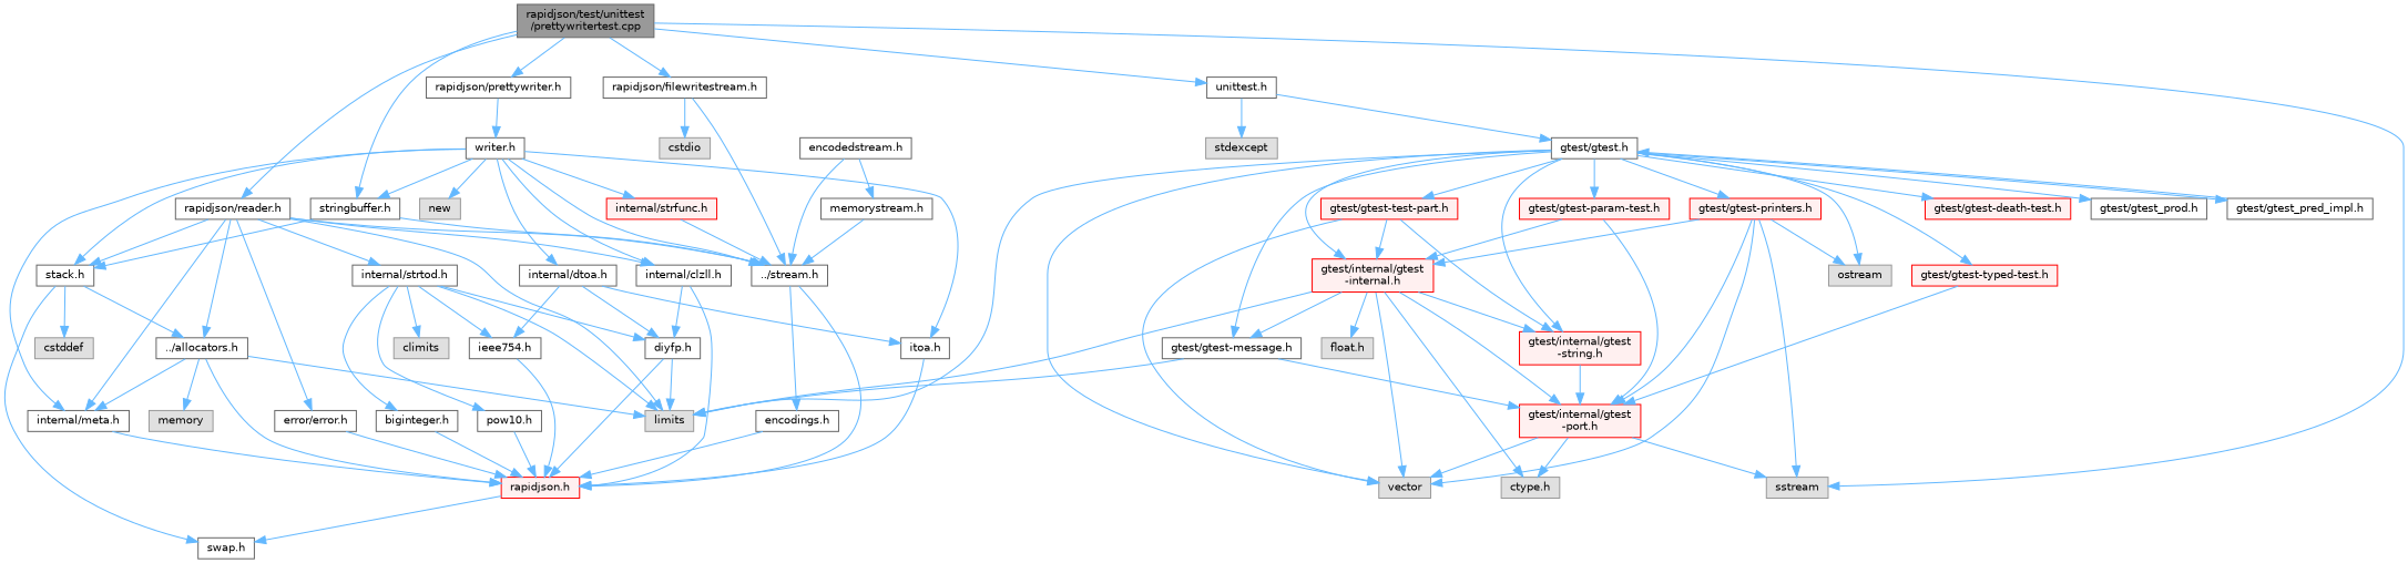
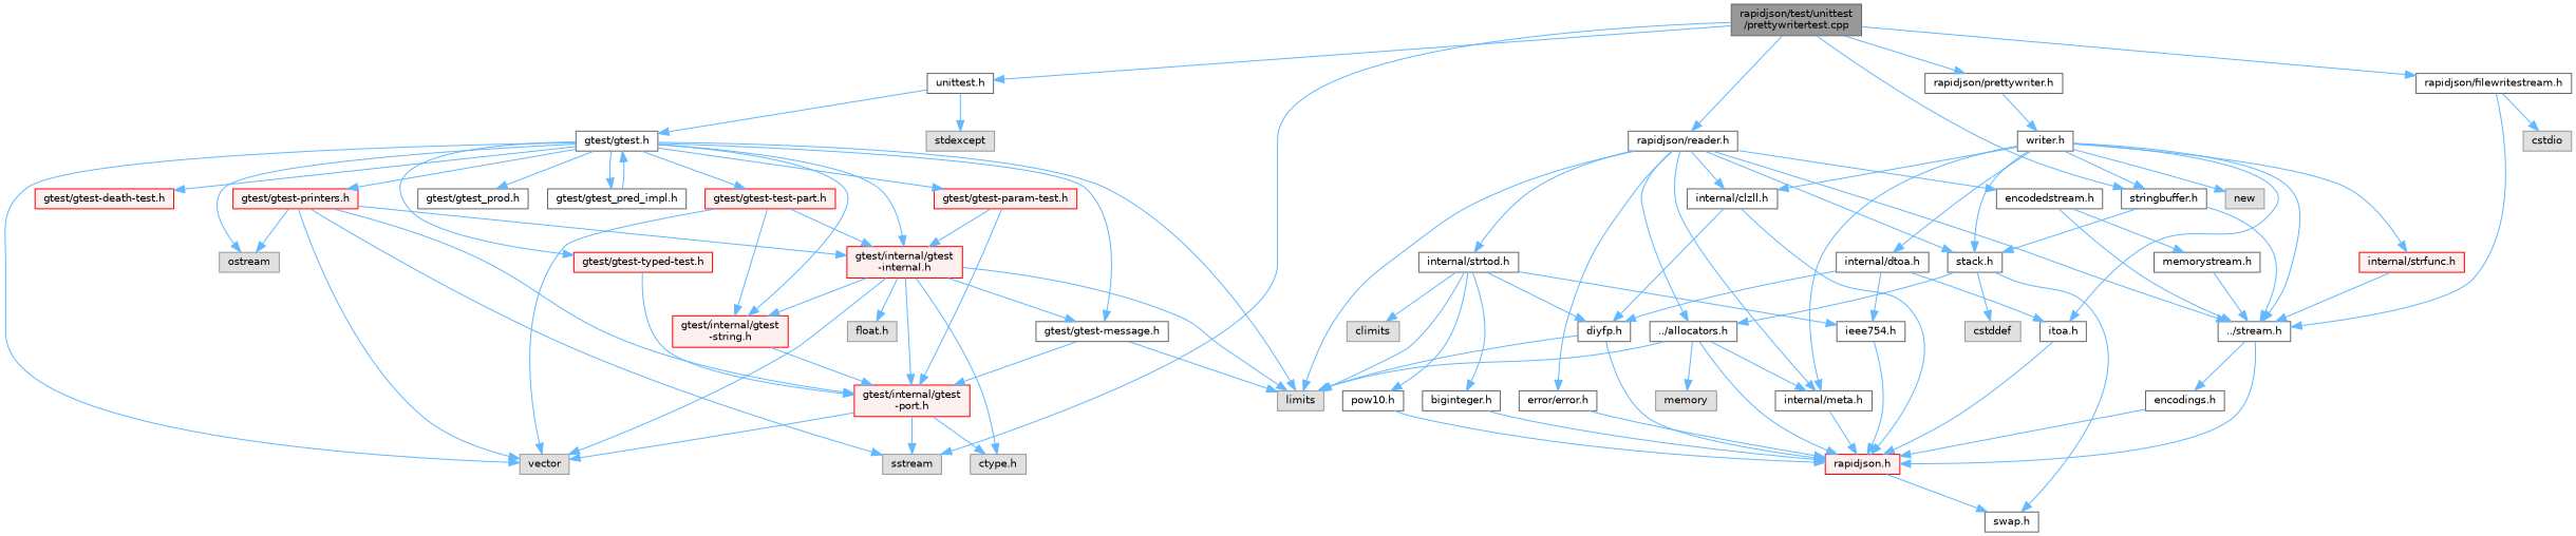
  digraph {
    node [color=grey40 fillcolor=white fontname=Helvetica fontsize=10 shape=box style=filled]
    edge [color=steelblue1 fontname=Helvetica fontsize=10 labelfontname=Helvetica labelfontsize=10 style=solid]
    n1 [color=gray40 fillcolor=grey60 fontcolor=black height=0.2 label="rapidjson/test/unittest\l/prettywritertest.cpp" width=0.4]
    n2 [height=0.2 label="unittest.h" width=0.4]
    n3 [color=grey60 fillcolor="#E0E0E0" height=0.2 label=sstream width=0.4]
    n4 [height=0.2 label="rapidjson/reader.h" width=0.4]
    n5 [height=0.2 label="rapidjson/prettywriter.h" width=0.4]
    n6 [height=0.2 label="stringbuffer.h" width=0.4]
    n7 [height=0.2 label="rapidjson/filewritestream.h" width=0.4]
    n8 [height=0.2 label="gtest/gtest.h" width=0.4]
    n9 [color=grey60 fillcolor="#E0E0E0" height=0.2 label=stdexcept width=0.4]
    n10 [color=grey60 fillcolor="#E0E0E0" height=0.2 label=limits width=0.4]
    n11 [height=0.2 label="../allocators.h" width=0.4]
    n12 [height=0.2 label="internal/meta.h" width=0.4]
    n13 [height=0.2 label="../stream.h" width=0.4]
    n14 [height=0.2 label="encodedstream.h" width=0.4]
    n15 [height=0.2 label="internal/clzll.h" width=0.4]
    n16 [height=0.2 label="stack.h" width=0.4]
    n17 [height=0.2 label="internal/strtod.h" width=0.4]
    n18 [height=0.2 label="error/error.h" width=0.4]
    n19 [height=0.2 label="writer.h" width=0.4]
    n20 [color=grey60 fillcolor="#E0E0E0" height=0.2 label=cstdio width=0.4]
    n21 [color=grey60 fillcolor="#E0E0E0" height=0.2 label=ostream width=0.4]
    n22 [color=grey60 fillcolor="#E0E0E0" height=0.2 label=vector width=0.4]
    n23 [color=red fillcolor="#FFF0F0" height=0.2 label="gtest/internal/gtest\l-internal.h" width=0.4]
    n24 [height=0.2 label="gtest/gtest-message.h" width=0.4]
    n25 [color=red fillcolor="#FFF0F0" height=0.2 label="gtest/internal/gtest\l-string.h" width=0.4]
    n26 [color=red fillcolor="#FFF0F0" height=0.2 label="gtest/gtest-death-test.h" width=0.4]
    n27 [color=red fillcolor="#FFF0F0" height=0.2 label="gtest/gtest-param-test.h" width=0.4]
    n28 [color=red fillcolor="#FFF0F0" height=0.2 label="gtest/gtest-printers.h" width=0.4]
    n29 [height=0.2 label="gtest/gtest_prod.h" width=0.4]
    n30 [color=red fillcolor="#FFF0F0" height=0.2 label="gtest/gtest-test-part.h" width=0.4]
    n31 [color=red fillcolor="#FFF0F0" height=0.2 label="gtest/gtest-typed-test.h" width=0.4]
    n32 [height=0.2 label="gtest/gtest_pred_impl.h" width=0.4]
    n33 [color=red fillcolor="#FFF0F0" height=0.2 label="gtest/internal/gtest\l-port.h" width=0.4]
    n34 [color=grey60 fillcolor="#E0E0E0" height=0.2 label="ctype.h" width=0.4]
    n35 [color=grey60 fillcolor="#E0E0E0" height=0.2 label="float.h" width=0.4]
    n36 [color=red fillcolor="#FFF0F0" height=0.2 label="rapidjson.h" width=0.4]
    n37 [color=grey60 fillcolor="#E0E0E0" height=0.2 label=memory width=0.4]
    n38 [height=0.2 label="encodings.h" width=0.4]
    n39 [height=0.2 label="memorystream.h" width=0.4]
    n40 [height=0.2 label="diyfp.h" width=0.4]
    n41 [height=0.2 label="swap.h" width=0.4]
    n42 [color=grey60 fillcolor="#E0E0E0" height=0.2 label=cstddef width=0.4]
    n43 [height=0.2 label="ieee754.h" width=0.4]
    n44 [height=0.2 label="biginteger.h" width=0.4]
    n45 [height=0.2 label="pow10.h" width=0.4]
    n46 [color=grey60 fillcolor="#E0E0E0" height=0.2 label=climits width=0.4]
    n47 [color=red fillcolor="#FFF0F0" height=0.2 label="internal/strfunc.h" width=0.4]
    n48 [height=0.2 label="internal/dtoa.h" width=0.4]
    n49 [height=0.2 label="itoa.h" width=0.4]
    n50 [color=grey60 fillcolor="#E0E0E0" height=0.2 label=new width=0.4]
    n1 -> n2
    n1 -> n3
    n1 -> n4
    n1 -> n5
    n1 -> n6
    n1 -> n7
    n2 -> n8
    n2 -> n9
    n4 -> n10
    n4 -> n11
    n4 -> n12
    n4 -> n13
+   n4 -> n14
    n4 -> n15
    n4 -> n16
    n4 -> n17
    n4 -> n18
    n5 -> n19
    n6 -> n13
    n6 -> n16
    n7 -> n13
    n7 -> n20
    n8 -> n10
    n8 -> n21
    n8 -> n22
    n8 -> n23
    n8 -> n24
    n8 -> n25
    n8 -> n26
    n8 -> n27
    n8 -> n28
    n8 -> n29
    n8 -> n30
    n8 -> n31
    n8 -> n32
    n11 -> n10
    n11 -> n12
    n11 -> n36
    n11 -> n37
    n12 -> n36
    n13 -> n36
    n13 -> n38
    n14 -> n13
    n14 -> n39
    n15 -> n36
    n15 -> n40
    n16 -> n11
    n16 -> n41
    n16 -> n42
    n17 -> n10
    n17 -> n40
    n17 -> n43
    n17 -> n44
    n17 -> n45
    n17 -> n46
    n18 -> n36
    n19 -> n6
    n19 -> n12
    n19 -> n13
    n19 -> n15
    n19 -> n16
    n19 -> n47
    n19 -> n48
    n19 -> n49
    n19 -> n50
    n23 -> n10
    n23 -> n22
    n23 -> n24
    n23 -> n25
    n23 -> n33
    n23 -> n34
    n23 -> n35
    n24 -> n10
    n24 -> n33
    n25 -> n33
    n27 -> n23
    n27 -> n33
    n28 -> n3
    n28 -> n21
    n28 -> n22
    n28 -> n23
    n28 -> n33
    n30 -> n22
    n30 -> n23
    n30 -> n25
    n31 -> n33
    n32 -> n8
    n33 -> n3
    n33 -> n22
    n33 -> n34
    n36 -> n41
    n38 -> n36
    n39 -> n13
    n40 -> n10
    n40 -> n36
    n43 -> n36
    n44 -> n36
    n45 -> n36
    n47 -> n13
    n48 -> n40
    n48 -> n43
    n48 -> n49
    n49 -> n36
  }
